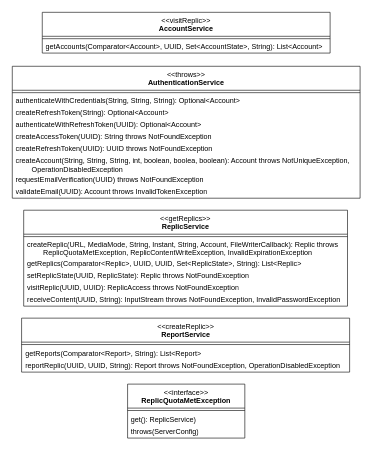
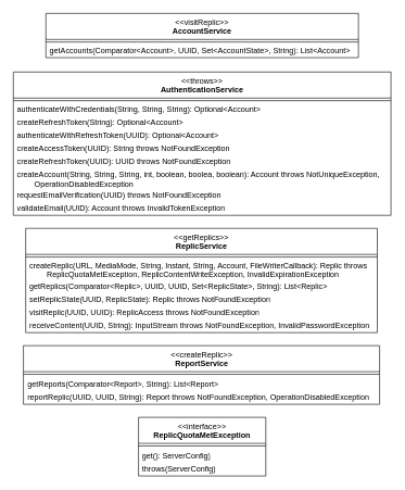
  <mxCell id="0" />
  <mxCell id="1" parent="0" />
  <mxCell id="2" value="&amp;lt;&amp;lt;visitReplic&amp;gt;&amp;gt;&lt;br&gt;&lt;b&gt;AccountService&lt;/b&gt;&lt;div&gt;&lt;br/&gt;&lt;/div&gt;" style="swimlane;fontStyle=0;align=center;verticalAlign=top;childLayout=stackLayout;horizontal=1;startSize=40;horizontalStack=0;resizeParent=1;resizeParentMax=0;resizeLast=0;collapsible=0;marginBottom=0;html=1;whiteSpace=wrap;" parent="1" vertex="1"><mxGeometry x="70" y="20" width="480" height="68" as="geometry" /></mxCell>
  <mxCell id="3" value="" style="line;strokeWidth=1;fillColor=none;align=left;verticalAlign=middle;spacingTop=-1;spacingLeft=3;spacingRight=3;rotatable=0;labelPosition=right;points=[];portConstraint=eastwest;" parent="2" vertex="1"><mxGeometry y="40" width="480" height="8" as="geometry" /></mxCell>
  <mxCell id="4" value="getAccounts(Comparator&amp;lt;Account&amp;gt;, UUID, Set&amp;lt;AccountState&amp;gt;, String): List&amp;lt;Account&amp;gt;" style="text;html=1;strokeColor=none;fillColor=none;align=left;verticalAlign=middle;spacingLeft=4;spacingRight=4;overflow=hidden;rotatable=0;points=[[0,0.5],[1,0.5]];portConstraint=eastwest;whiteSpace=wrap;" parent="2" vertex="1"><mxGeometry y="48" width="480" height="20" as="geometry" /></mxCell>
  <mxCell id="5" value="&amp;lt;&amp;lt;throws&amp;gt;&amp;gt;&lt;br&gt;&lt;b&gt;AuthenticationService&lt;/b&gt;&lt;div&gt;&lt;br&gt;&lt;/div&gt;" style="swimlane;fontStyle=0;align=center;verticalAlign=top;childLayout=stackLayout;horizontal=1;startSize=40;horizontalStack=0;resizeParent=1;resizeParentMax=0;resizeLast=0;collapsible=0;marginBottom=0;html=1;whiteSpace=wrap;" parent="1" vertex="1"><mxGeometry x="20" y="110" width="580" height="220" as="geometry" /></mxCell>
  <mxCell id="6" value="" style="line;strokeWidth=1;fillColor=none;align=left;verticalAlign=middle;spacingTop=-1;spacingLeft=3;spacingRight=3;rotatable=0;labelPosition=right;points=[];portConstraint=eastwest;" parent="5" vertex="1"><mxGeometry y="40" width="580" height="8" as="geometry" /></mxCell>
  <mxCell id="7" value="authenticateWithCredentials(String, String, String): Optional&amp;lt;Account&amp;gt;" style="text;html=1;strokeColor=none;fillColor=none;align=left;verticalAlign=middle;spacingLeft=4;spacingRight=4;overflow=hidden;rotatable=0;points=[[0,0.5],[1,0.5]];portConstraint=eastwest;whiteSpace=wrap;" parent="5" vertex="1"><mxGeometry y="48" width="580" height="20" as="geometry" /></mxCell>
  <mxCell id="8" value="createRefreshToken(String): Optional&amp;lt;Account&amp;gt;" style="text;html=1;strokeColor=none;fillColor=none;align=left;verticalAlign=middle;spacingLeft=4;spacingRight=4;overflow=hidden;rotatable=0;points=[[0,0.5],[1,0.5]];portConstraint=eastwest;whiteSpace=wrap;" parent="5" vertex="1"><mxGeometry y="68" width="580" height="20" as="geometry" /></mxCell>
  <mxCell id="9" value="authenticateWithRefreshToken(UUID): Optional&amp;lt;Account&amp;gt;" style="text;html=1;strokeColor=none;fillColor=none;align=left;verticalAlign=middle;spacingLeft=4;spacingRight=4;overflow=hidden;rotatable=0;points=[[0,0.5],[1,0.5]];portConstraint=eastwest;whiteSpace=wrap;" parent="5" vertex="1"><mxGeometry y="88" width="580" height="20" as="geometry" /></mxCell>
  <mxCell id="10" value="createAccessToken(UUID): String throws NotFoundException" style="text;html=1;strokeColor=none;fillColor=none;align=left;verticalAlign=middle;spacingLeft=4;spacingRight=4;overflow=hidden;rotatable=0;points=[[0,0.5],[1,0.5]];portConstraint=eastwest;whiteSpace=wrap;" parent="5" vertex="1"><mxGeometry y="108" width="580" height="20" as="geometry" /></mxCell>
  <mxCell id="11" value="createRefreshToken(UUID): UUID throws NotFoundException" style="text;html=1;strokeColor=none;fillColor=none;align=left;verticalAlign=middle;spacingLeft=4;spacingRight=4;overflow=hidden;rotatable=0;points=[[0,0.5],[1,0.5]];portConstraint=eastwest;whiteSpace=wrap;" parent="5" vertex="1"><mxGeometry y="128" width="580" height="20" as="geometry" /></mxCell>
  <mxCell id="12" value="createAccount(String, String, String, int, boolean, boolea, boolean): Account throws NotUniqueException, &lt;span style=&quot;white-space: pre;&quot;&gt;&#09;&lt;/span&gt;OperationDisabledException" style="text;html=1;strokeColor=none;fillColor=none;align=left;verticalAlign=middle;spacingLeft=4;spacingRight=4;overflow=hidden;rotatable=0;points=[[0,0.5],[1,0.5]];portConstraint=eastwest;whiteSpace=wrap;" parent="5" vertex="1"><mxGeometry y="148" width="580" height="32" as="geometry" /></mxCell>
  <mxCell id="13" value="requestEmailVerification(UUID) throws NotFoundException" style="text;html=1;strokeColor=none;fillColor=none;align=left;verticalAlign=middle;spacingLeft=4;spacingRight=4;overflow=hidden;rotatable=0;points=[[0,0.5],[1,0.5]];portConstraint=eastwest;whiteSpace=wrap;" parent="5" vertex="1"><mxGeometry y="180" width="580" height="20" as="geometry" /></mxCell>
  <mxCell id="14" value="validateEmail(UUID): Account throws InvalidTokenException" style="text;html=1;strokeColor=none;fillColor=none;align=left;verticalAlign=middle;spacingLeft=4;spacingRight=4;overflow=hidden;rotatable=0;points=[[0,0.5],[1,0.5]];portConstraint=eastwest;whiteSpace=wrap;" parent="5" vertex="1"><mxGeometry y="200" width="580" height="20" as="geometry" /></mxCell>
  <mxCell id="15" value="&amp;lt;&amp;lt;getReplics&amp;gt;&amp;gt;&lt;br&gt;&lt;b&gt;ReplicService&lt;/b&gt;&lt;div&gt;&lt;br&gt;&lt;/div&gt;" style="swimlane;fontStyle=0;align=center;verticalAlign=top;childLayout=stackLayout;horizontal=1;startSize=40;horizontalStack=0;resizeParent=1;resizeParentMax=0;resizeLast=0;collapsible=0;marginBottom=0;html=1;whiteSpace=wrap;" parent="1" vertex="1"><mxGeometry x="39" y="350" width="540" height="160" as="geometry" /></mxCell>
  <mxCell id="16" value="" style="line;strokeWidth=1;fillColor=none;align=left;verticalAlign=middle;spacingTop=-1;spacingLeft=3;spacingRight=3;rotatable=0;labelPosition=right;points=[];portConstraint=eastwest;" parent="15" vertex="1"><mxGeometry y="40" width="540" height="8" as="geometry" /></mxCell>
  <mxCell id="17" value="&lt;div&gt;createReplic(URL, MediaMode, String, Instant, String, Account, FileWriterCallback): Replic throws&lt;/div&gt;&lt;div&gt;&lt;span style=&quot;white-space: pre;&quot;&gt;&#09;ReplicQuotaMetException, ReplicContentWriteException, InvalidExpirationException&lt;/span&gt;&lt;/div&gt;" style="text;html=1;strokeColor=none;fillColor=none;align=left;verticalAlign=middle;spacingLeft=4;spacingRight=4;overflow=hidden;rotatable=0;points=[[0,0.5],[1,0.5]];portConstraint=eastwest;whiteSpace=wrap;" parent="15" vertex="1"><mxGeometry y="48" width="540" height="32" as="geometry" /></mxCell>
  <mxCell id="18" value="getReplics(Comparator&amp;lt;Replic&amp;gt;, UUID, UUID, Set&amp;lt;ReplicState&amp;gt;, String): List&amp;lt;Replic&amp;gt;" style="text;html=1;strokeColor=none;fillColor=none;align=left;verticalAlign=middle;spacingLeft=4;spacingRight=4;overflow=hidden;rotatable=0;points=[[0,0.5],[1,0.5]];portConstraint=eastwest;whiteSpace=wrap;" parent="15" vertex="1"><mxGeometry y="80" width="540" height="20" as="geometry" /></mxCell>
  <mxCell id="19" value="setReplicState(UUID, ReplicState): Replic throws NotFoundException" style="text;html=1;strokeColor=none;fillColor=none;align=left;verticalAlign=middle;spacingLeft=4;spacingRight=4;overflow=hidden;rotatable=0;points=[[0,0.5],[1,0.5]];portConstraint=eastwest;whiteSpace=wrap;" parent="15" vertex="1"><mxGeometry y="100" width="540" height="20" as="geometry" /></mxCell>
  <mxCell id="20" value="visitReplic(UUID, UUID): ReplicAccess throws NotFoundException" style="text;html=1;strokeColor=none;fillColor=none;align=left;verticalAlign=middle;spacingLeft=4;spacingRight=4;overflow=hidden;rotatable=0;points=[[0,0.5],[1,0.5]];portConstraint=eastwest;whiteSpace=wrap;" parent="15" vertex="1"><mxGeometry y="120" width="540" height="20" as="geometry" /></mxCell>
  <mxCell id="21" value="receiveContent(UUID, String): InputStream throws NotFoundException, InvalidPasswordException" style="text;html=1;strokeColor=none;fillColor=none;align=left;verticalAlign=middle;spacingLeft=4;spacingRight=4;overflow=hidden;rotatable=0;points=[[0,0.5],[1,0.5]];portConstraint=eastwest;whiteSpace=wrap;" parent="15" vertex="1"><mxGeometry y="140" width="540" height="20" as="geometry" /></mxCell>
  <mxCell id="22" value="&amp;lt;&amp;lt;createReplic&amp;gt;&amp;gt;&lt;br&gt;&lt;b&gt;ReportService&lt;/b&gt;&lt;div&gt;&lt;br&gt;&lt;/div&gt;" style="swimlane;fontStyle=0;align=center;verticalAlign=top;childLayout=stackLayout;horizontal=1;startSize=40;horizontalStack=0;resizeParent=1;resizeParentMax=0;resizeLast=0;collapsible=0;marginBottom=0;html=1;whiteSpace=wrap;" parent="1" vertex="1"><mxGeometry x="35.5" y="530" width="547" height="90" as="geometry" /></mxCell>
  <mxCell id="23" value="" style="line;strokeWidth=1;fillColor=none;align=left;verticalAlign=middle;spacingTop=-1;spacingLeft=3;spacingRight=3;rotatable=0;labelPosition=right;points=[];portConstraint=eastwest;" parent="22" vertex="1"><mxGeometry y="40" width="547" height="8" as="geometry" /></mxCell>
  <mxCell id="24" value="getReports(Comparator&amp;lt;Report&amp;gt;, String): List&amp;lt;Report&amp;gt;" style="text;html=1;strokeColor=none;fillColor=none;align=left;verticalAlign=middle;spacingLeft=4;spacingRight=4;overflow=hidden;rotatable=0;points=[[0,0.5],[1,0.5]];portConstraint=eastwest;whiteSpace=wrap;" parent="22" vertex="1"><mxGeometry y="48" width="547" height="22" as="geometry" /></mxCell>
  <mxCell id="25" value="reportReplic(UUID, UUID, String): Report throws NotFoundException, OperationDisabledException" style="text;html=1;strokeColor=none;fillColor=none;align=left;verticalAlign=middle;spacingLeft=4;spacingRight=4;overflow=hidden;rotatable=0;points=[[0,0.5],[1,0.5]];portConstraint=eastwest;whiteSpace=wrap;" parent="22" vertex="1"><mxGeometry y="70" width="547" height="20" as="geometry" /></mxCell>
  <mxCell id="26" value="&amp;lt;&amp;lt;interface&amp;gt;&amp;gt;&lt;br&gt;&lt;b&gt;ReplicQuotaMetException&lt;/b&gt;&lt;div&gt;&lt;br&gt;&lt;/div&gt;" style="swimlane;fontStyle=0;align=center;verticalAlign=top;childLayout=stackLayout;horizontal=1;startSize=40;horizontalStack=0;resizeParent=1;resizeParentMax=0;resizeLast=0;collapsible=0;marginBottom=0;html=1;whiteSpace=wrap;" parent="1" vertex="1"><mxGeometry x="212.25" y="640" width="195.5" height="90" as="geometry" /></mxCell>
  <mxCell id="27" value="" style="line;strokeWidth=1;fillColor=none;align=left;verticalAlign=middle;spacingTop=-1;spacingLeft=3;spacingRight=3;rotatable=0;labelPosition=right;points=[];portConstraint=eastwest;" parent="26" vertex="1"><mxGeometry y="40" width="195.5" height="8" as="geometry" /></mxCell>
- <mxCell id="28" value="get(): ReplicService)" style="text;html=1;strokeColor=none;fillColor=none;align=left;verticalAlign=middle;spacingLeft=4;spacingRight=4;overflow=hidden;rotatable=0;points=[[0,0.5],[1,0.5]];portConstraint=eastwest;whiteSpace=wrap;" parent="26" vertex="1"><mxGeometry y="48" width="195.5" height="22" as="geometry" /></mxCell>
+ <mxCell id="28" value="get(): ServerConfig)" style="text;html=1;strokeColor=none;fillColor=none;align=left;verticalAlign=middle;spacingLeft=4;spacingRight=4;overflow=hidden;rotatable=0;points=[[0,0.5],[1,0.5]];portConstraint=eastwest;whiteSpace=wrap;" parent="26" vertex="1"><mxGeometry y="48" width="195.5" height="22" as="geometry" /></mxCell>
  <mxCell id="29" value="throws(ServerConfig)" style="text;html=1;strokeColor=none;fillColor=none;align=left;verticalAlign=middle;spacingLeft=4;spacingRight=4;overflow=hidden;rotatable=0;points=[[0,0.5],[1,0.5]];portConstraint=eastwest;whiteSpace=wrap;" parent="26" vertex="1"><mxGeometry y="70" width="195.5" height="20" as="geometry" /></mxCell>
